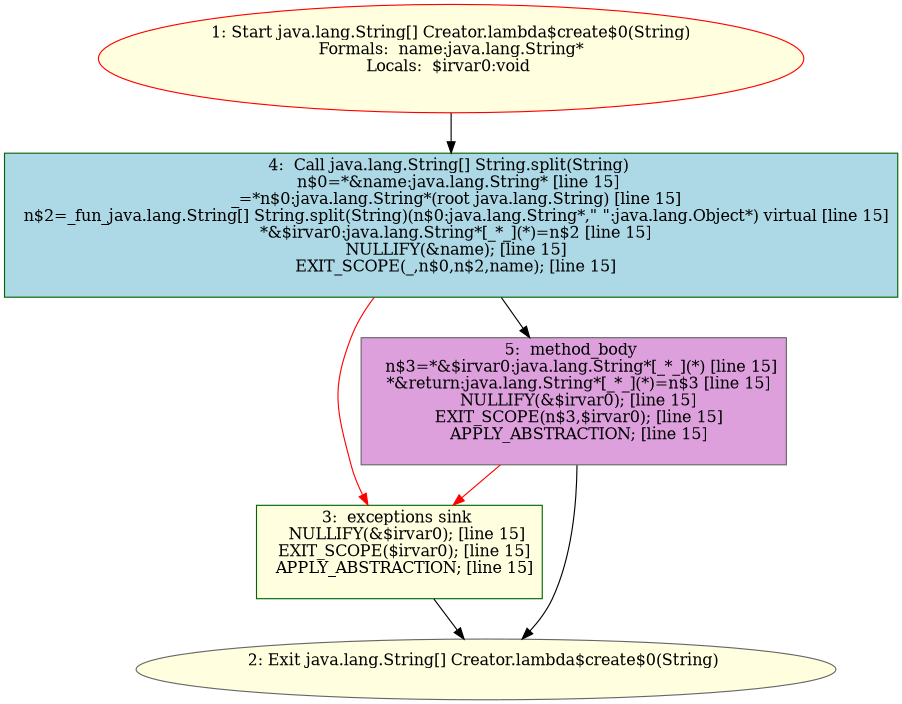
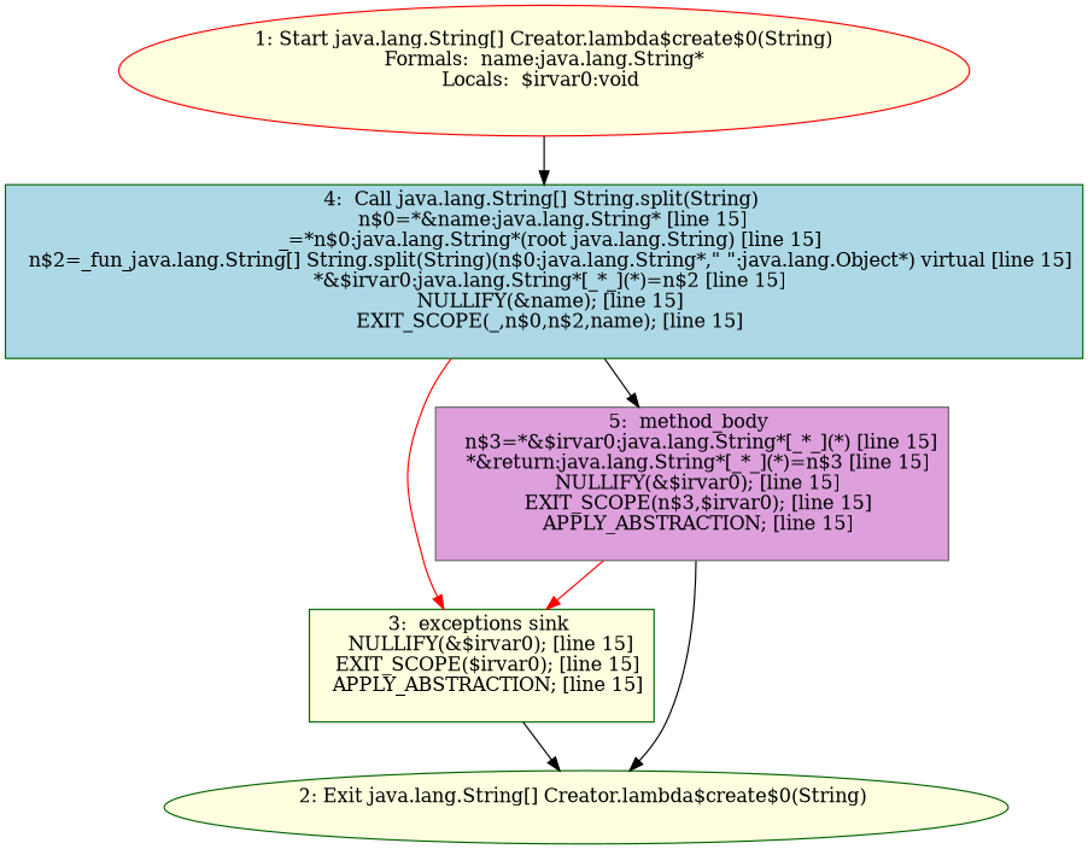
  digraph {
    node [color=darkgreen style=filled fillcolor=lightyellow shape=box]
    n1 [color=red label="1: Start java.lang.String[] Creator.lambda$create$0(String)\nFormals:  name:java.lang.String*\nLocals:  $irvar0:void \n  " shape=""]
    n2 [label="4:  Call java.lang.String[] String.split(String) \n   n$0=*&name:java.lang.String* [line 15]\n  _=*n$0:java.lang.String*(root java.lang.String) [line 15]\n  n$2=_fun_java.lang.String[] String.split(String)(n$0:java.lang.String*,\" \":java.lang.Object*) virtual [line 15]\n  *&$irvar0:java.lang.String*[_*_](*)=n$2 [line 15]\n  NULLIFY(&name); [line 15]\n  EXIT_SCOPE(_,n$0,n$2,name); [line 15]\n " fillcolor=lightblue]
    n3 [label="3:  exceptions sink \n   NULLIFY(&$irvar0); [line 15]\n  EXIT_SCOPE($irvar0); [line 15]\n  APPLY_ABSTRACTION; [line 15]\n "]
    n4 [label="5:  method_body \n   n$3=*&$irvar0:java.lang.String*[_*_](*) [line 15]\n  *&return:java.lang.String*[_*_](*)=n$3 [line 15]\n  NULLIFY(&$irvar0); [line 15]\n  EXIT_SCOPE(n$3,$irvar0); [line 15]\n  APPLY_ABSTRACTION; [line 15]\n " fillcolor=plum color=gray40]
-   n5 [color=gray40 label="2: Exit java.lang.String[] Creator.lambda$create$0(String) \n  " shape=""]
+   n5 [label="2: Exit java.lang.String[] Creator.lambda$create$0(String) \n  " shape=""]
    n1 -> n2
    n2 -> n3 [color=red]
    n2 -> n4
    n3 -> n5
    n4 -> n3 [color=red]
    n4 -> n5
  }
